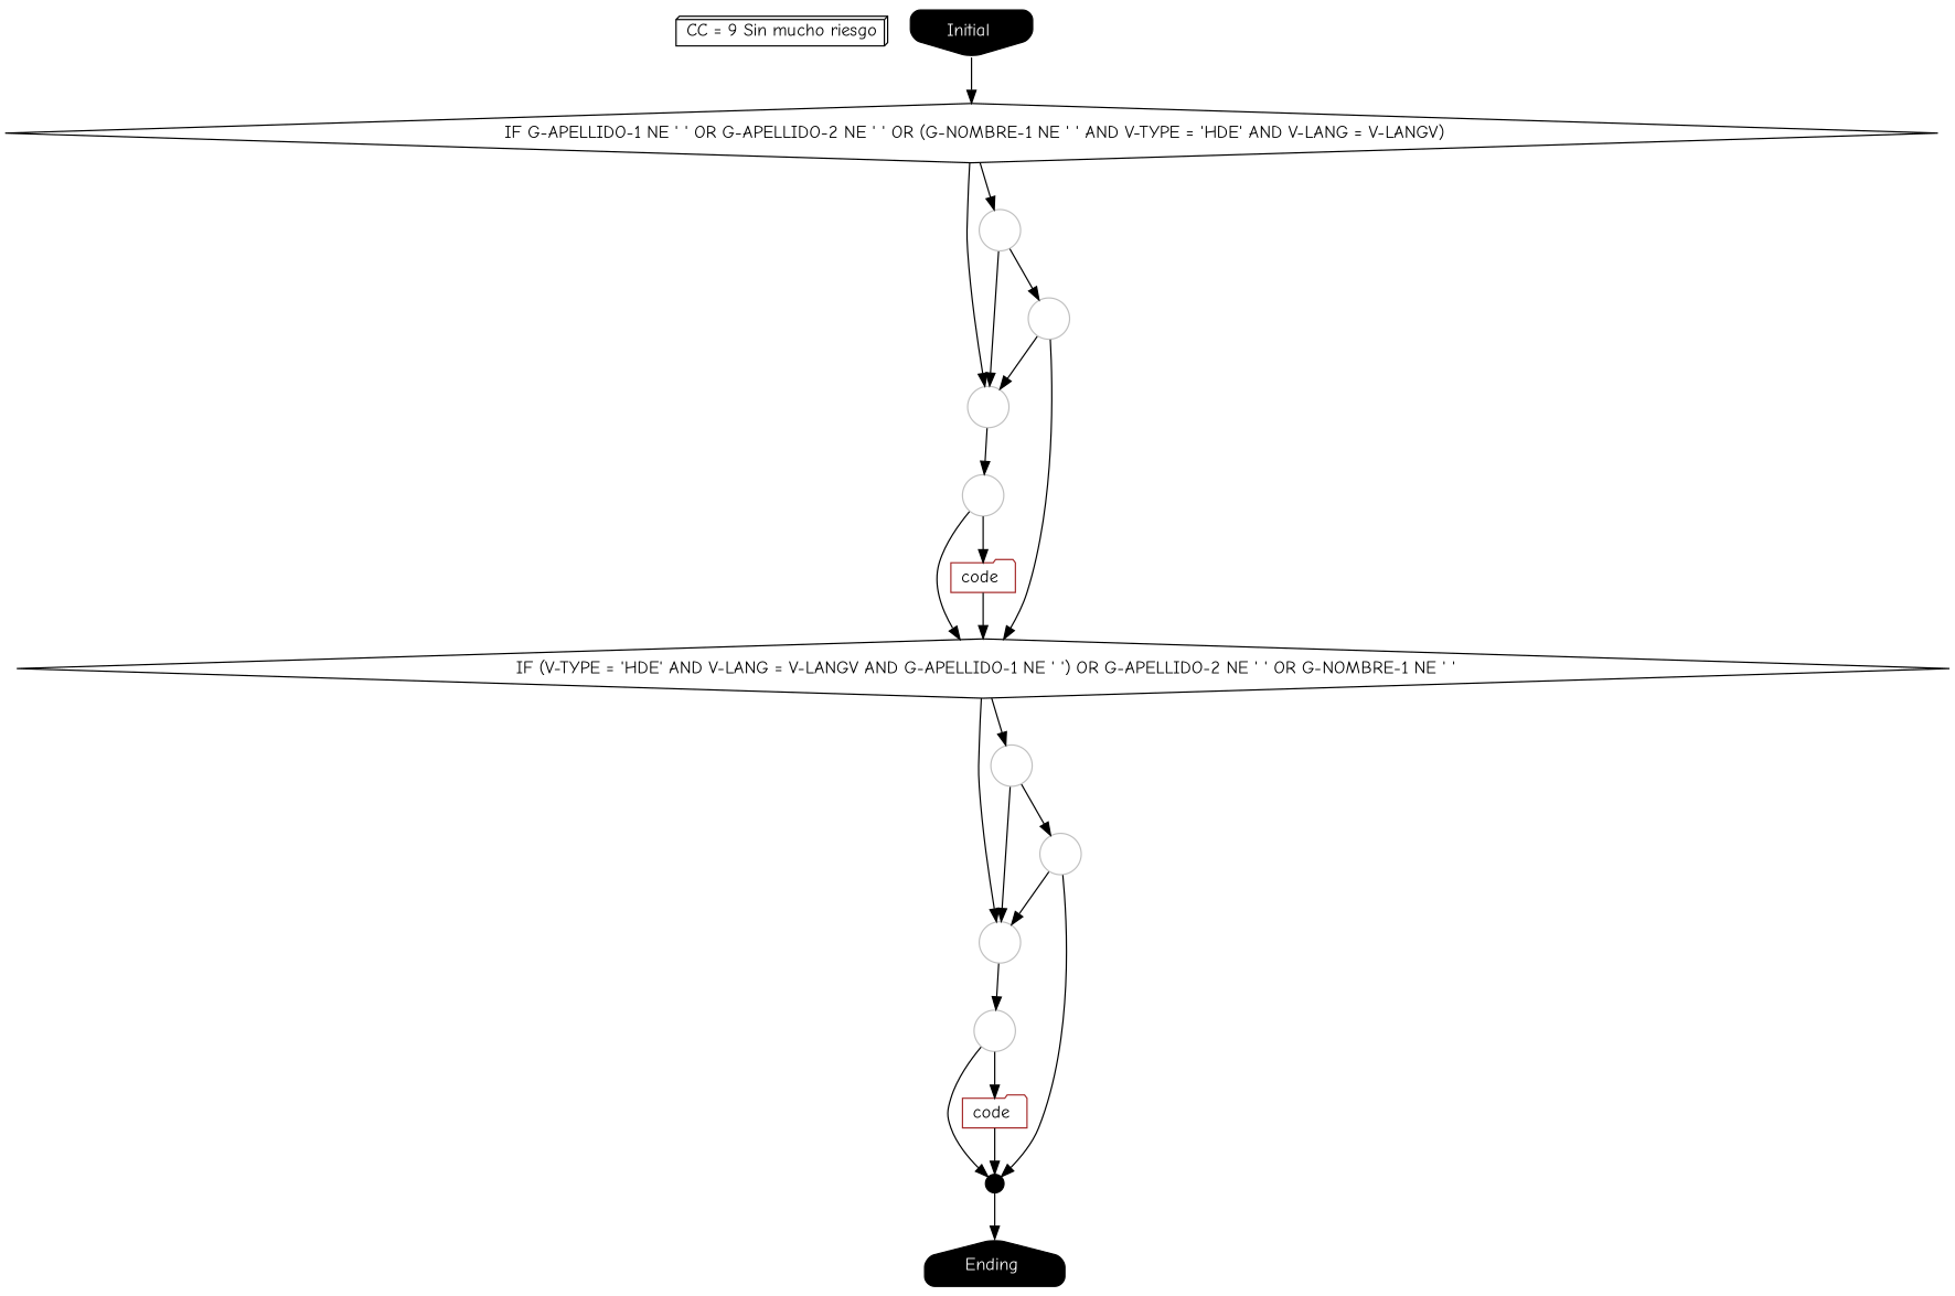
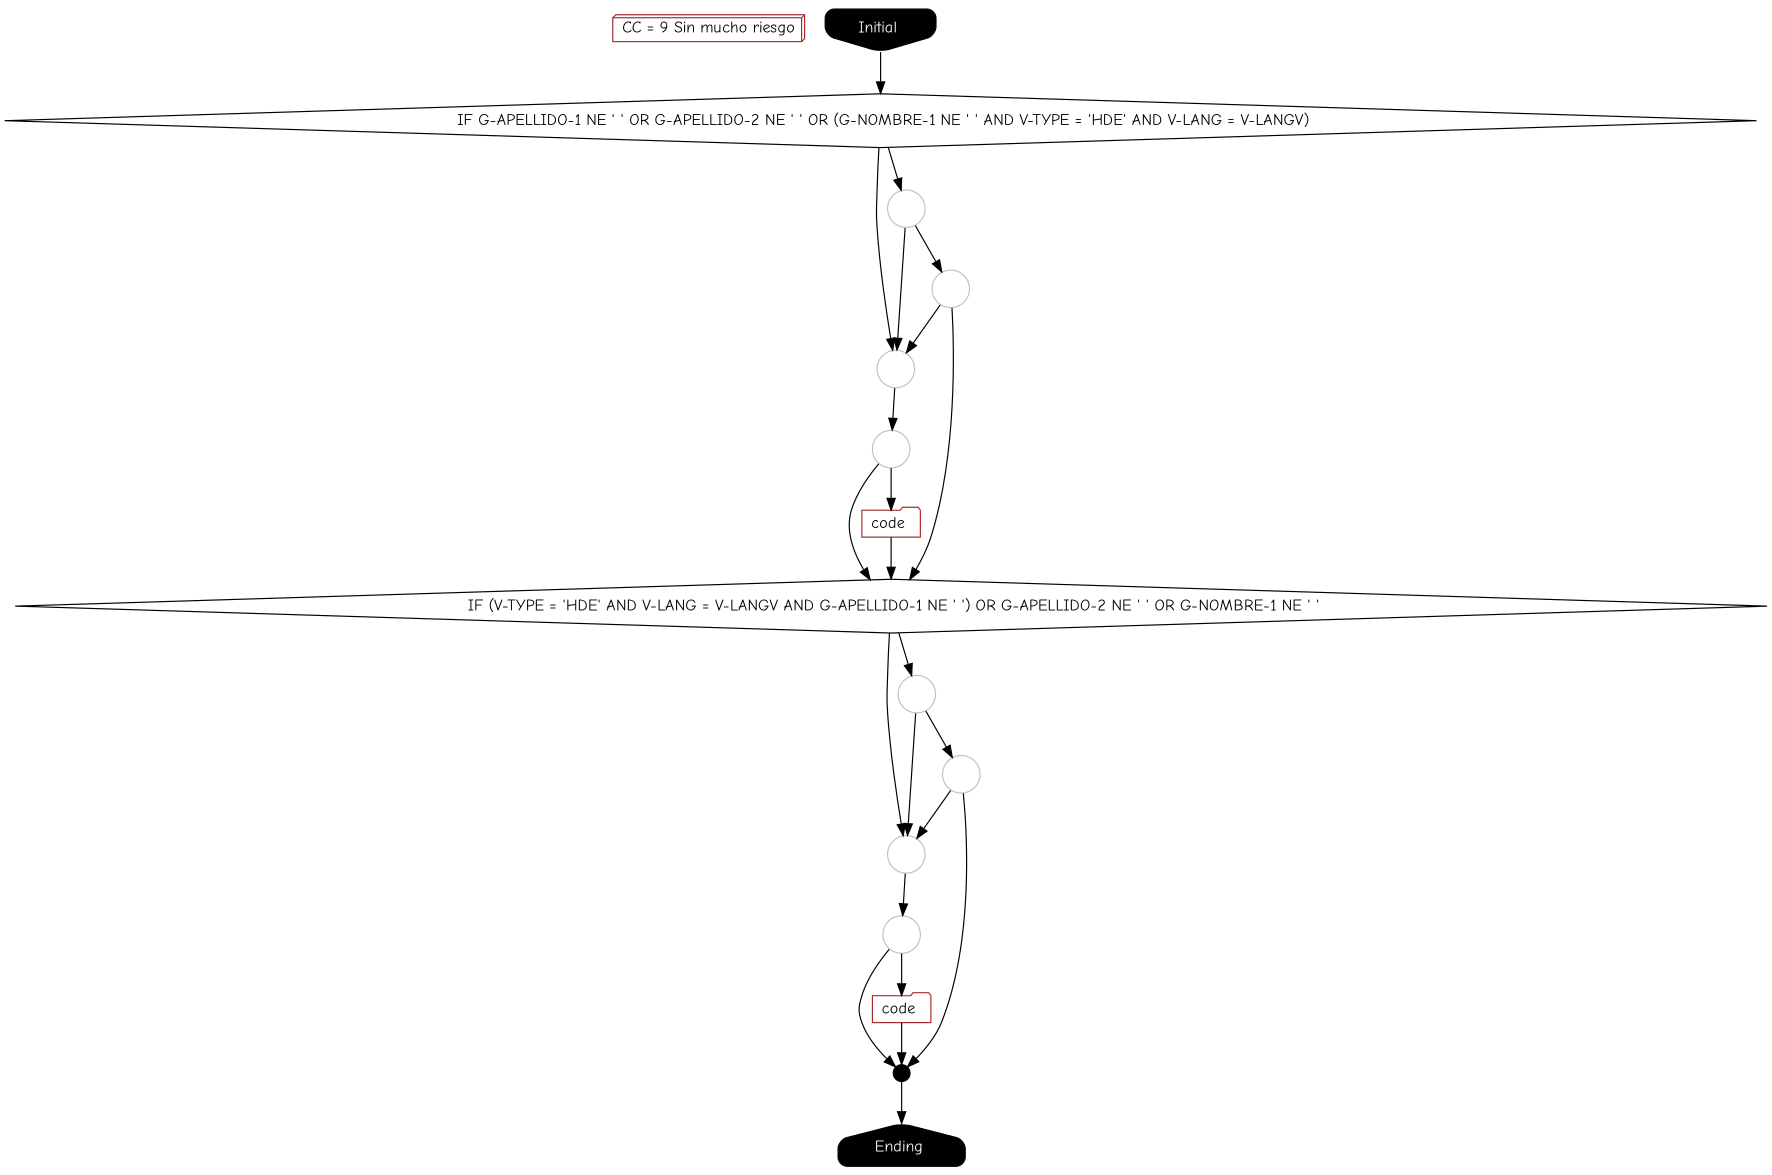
  digraph {
    beautify=true
    fontname="Comic Neue"
    node [color=grey fillcolor=white fontcolor=black shape=circle fontname="Comic Neue"]
    edge [color=black fontname="Comic Neue"]
-   n1 [color=black height=.2 label="CC = 9 Sin mucho riesgo" shape=box3d style="rounded, filled" width=.2]
+   n1 [color=brown height=.2 label="CC = 9 Sin mucho riesgo" shape=box3d style="rounded, filled" width=.2]
    n2 [color=black height=.2 label=" IF G-APELLIDO-1 NE ' ' OR G-APELLIDO-2 NE ' ' OR (G-NOMBRE-1 NE ' ' AND V-TYPE = 'HDE' AND V-LANG = V-LANGV)" shape=diamond width=.2]
    n3 [height=.2 label=" " width=.2]
    n4 [height=.2 label=" " width=.2]
    n5 [color=black fillcolor=black fontcolor=white height=.2 label="Initial " shape=invhouse style="rounded, filled" width=.2]
    n6 [color=black height=.2 label=" IF (V-TYPE = 'HDE' AND V-LANG = V-LANGV AND G-APELLIDO-1 NE ' ') OR G-APELLIDO-2 NE ' ' OR G-NOMBRE-1 NE ' '" shape=diamond width=.2]
    n7 [height=.2 label=" " width=.2]
    n8 [height=.2 label=" " width=.2]
    n9 [height=.2 label=" " width=.2]
    n10 [height=.2 label=" " width=.2]
    n11 [color=brown height=.2 label="code " shape=folder width=.2]
    n12 [color=black fillcolor=black height=.2 label=" " shape=point style=rounded width=.2]
    n13 [color=black fillcolor=black fontcolor=white height=.2 label="Ending " shape=house style="rounded, filled" width=.2]
    n14 [height=.2 label=" " width=.2]
    n15 [height=.2 label=" " width=.2]
    n16 [color=brown height=.2 label="code " shape=folder width=.2]
    n2 -> n3
    n2 -> n4
    n3 -> n9
    n4 -> n3
    n4 -> n10
    n5 -> n2
    n6 -> n7
    n6 -> n8
    n7 -> n14
    n8 -> n7
    n8 -> n15
    n9 -> n6
    n9 -> n11
    n10 -> n3
    n10 -> n6
    n11 -> n6
    n12 -> n13
    n14 -> n12
    n14 -> n16
    n15 -> n7
    n15 -> n12
    n16 -> n12
  }
